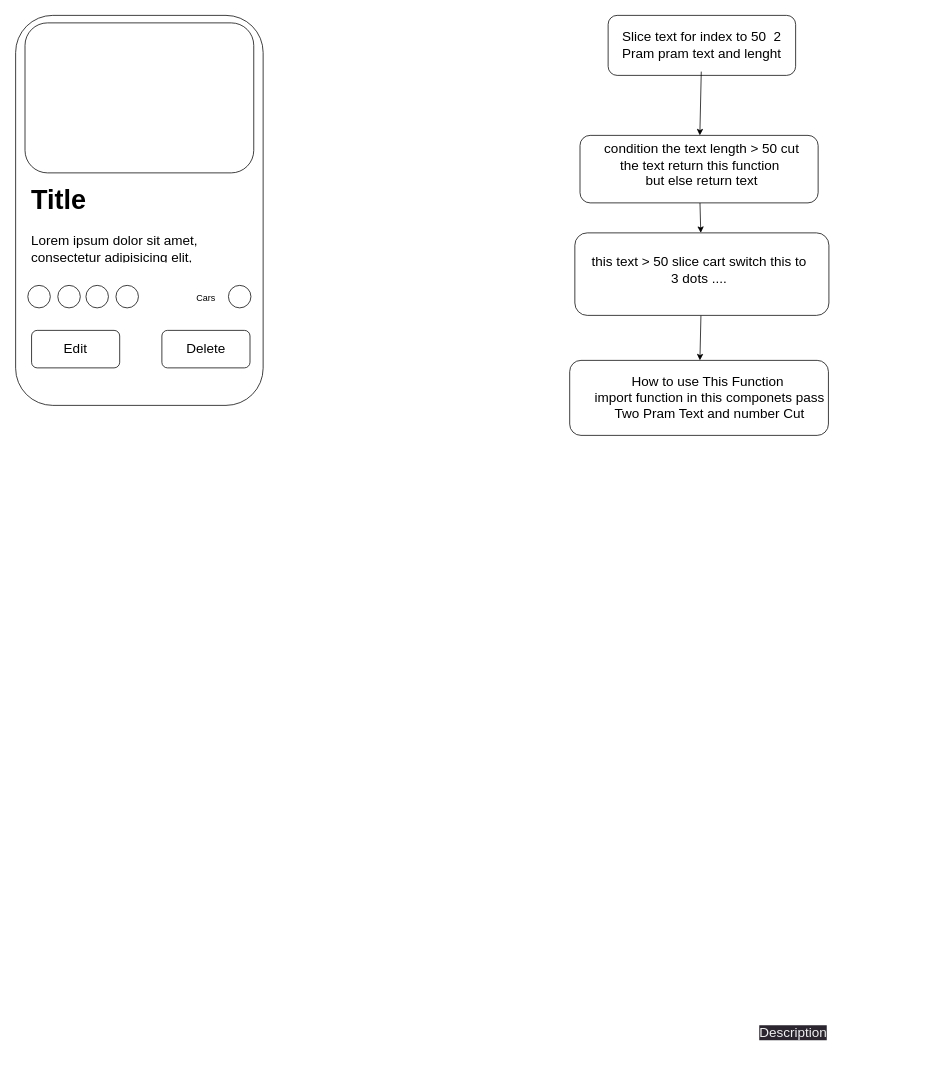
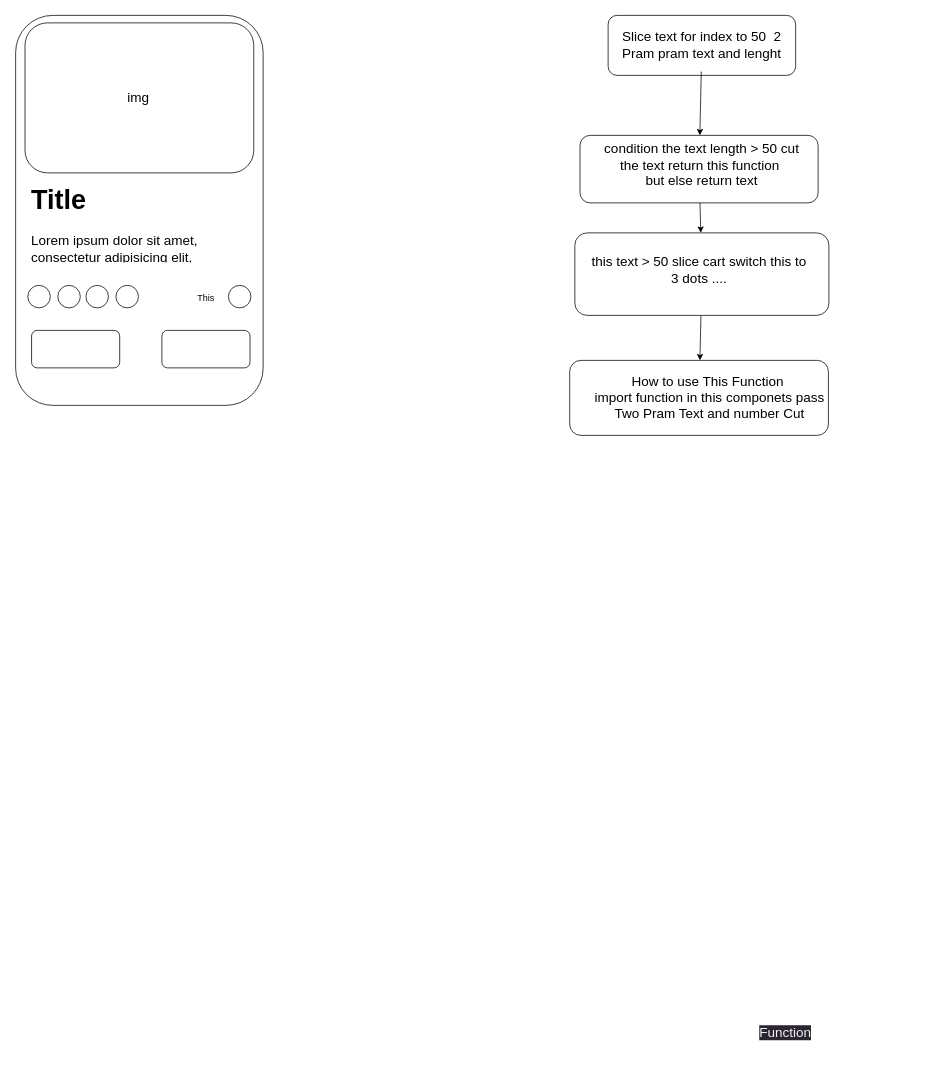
  <mxCell id="0" />
  <mxCell id="1" parent="0" />
- <mxCell id="2" value="&lt;span style=&quot;color: rgb(240, 240, 240); font-family: Helvetica; font-size: 18px; font-style: normal; font-variant-ligatures: normal; font-variant-caps: normal; font-weight: 400; letter-spacing: normal; orphans: 2; text-align: center; text-indent: 0px; text-transform: none; widows: 2; word-spacing: 0px; -webkit-text-stroke-width: 0px; background-color: rgb(42, 37, 47); text-decoration-thickness: initial; text-decoration-style: initial; text-decoration-color: initial; float: none; display: inline !important;&quot;&gt;Description&lt;/span&gt;" style="text;whiteSpace=wrap;html=1;fontSize=18;" parent="1" vertex="1"><mxGeometry x="1010" y="1360" width="210" height="70" as="geometry" /></mxCell>
+ <mxCell id="2" value="&lt;span style=&quot;color: rgb(240, 240, 240); font-family: Helvetica; font-size: 18px; font-style: normal; font-variant-ligatures: normal; font-variant-caps: normal; font-weight: 400; letter-spacing: normal; orphans: 2; text-align: center; text-indent: 0px; text-transform: none; widows: 2; word-spacing: 0px; -webkit-text-stroke-width: 0px; background-color: rgb(42, 37, 47); text-decoration-thickness: initial; text-decoration-style: initial; text-decoration-color: initial; float: none; display: inline !important;&quot;&gt;Function&lt;/span&gt;" style="text;whiteSpace=wrap;html=1;fontSize=18;" parent="1" vertex="1"><mxGeometry x="1010" y="1360" width="210" height="70" as="geometry" /></mxCell>
  <mxCell id="3" value="" style="rounded=1;whiteSpace=wrap;html=1;fontSize=18;" parent="1" vertex="1"><mxGeometry x="20" y="20" width="330" height="520" as="geometry" /></mxCell>
  <mxCell id="4" value="" style="rounded=1;whiteSpace=wrap;html=1;fontSize=18;" parent="1" vertex="1"><mxGeometry x="32.5" y="30" width="305" height="200" as="geometry" /></mxCell>
+ <mxCell id="5" value="img" style="text;html=1;strokeColor=none;fillColor=none;align=center;verticalAlign=middle;whiteSpace=wrap;rounded=0;fontSize=18;" parent="1" vertex="1"><mxGeometry x="153.75" y="115" width="60" height="30" as="geometry" /></mxCell>
  <mxCell id="6" value="&lt;h1&gt;Title&lt;/h1&gt;&lt;p&gt;Lorem ipsum dolor sit amet, consectetur adipisicing elit, sed do eiusmod tempor incididunt ut labore et dolore magna aliqua.&lt;/p&gt;" style="text;html=1;strokeColor=none;fillColor=none;spacing=5;spacingTop=-20;whiteSpace=wrap;overflow=hidden;rounded=0;fontSize=18;" parent="1" vertex="1"><mxGeometry x="36.25" y="230" width="237.5" height="120" as="geometry" /></mxCell>
  <mxCell id="7" value="" style="ellipse;whiteSpace=wrap;html=1;aspect=fixed;fontSize=18;" parent="1" vertex="1"><mxGeometry x="36.25" y="380" width="30" height="30" as="geometry" /></mxCell>
  <mxCell id="8" value="" style="ellipse;whiteSpace=wrap;html=1;aspect=fixed;fontSize=18;" parent="1" vertex="1"><mxGeometry x="76.25" y="380" width="30" height="30" as="geometry" /></mxCell>
  <mxCell id="9" value="" style="ellipse;whiteSpace=wrap;html=1;aspect=fixed;fontSize=18;" parent="1" vertex="1"><mxGeometry x="153.75" y="380" width="30" height="30" as="geometry" /></mxCell>
  <mxCell id="10" value="" style="ellipse;whiteSpace=wrap;html=1;aspect=fixed;fontSize=18;" parent="1" vertex="1"><mxGeometry x="113.75" y="380" width="30" height="30" as="geometry" /></mxCell>
- <mxCell id="11" value="&lt;font style=&quot;font-size: 12px;&quot;&gt;Cars&lt;/font&gt;" style="text;html=1;strokeColor=none;fillColor=none;align=center;verticalAlign=middle;whiteSpace=wrap;rounded=0;fontSize=18;" parent="1" vertex="1"><mxGeometry x="243.75" y="380" width="60" height="30" as="geometry" /></mxCell>
+ <mxCell id="11" value="&lt;font style=&quot;font-size: 12px;&quot;&gt;This&lt;/font&gt;" style="text;html=1;strokeColor=none;fillColor=none;align=center;verticalAlign=middle;whiteSpace=wrap;rounded=0;fontSize=18;" parent="1" vertex="1"><mxGeometry x="243.75" y="380" width="60" height="30" as="geometry" /></mxCell>
  <mxCell id="12" value="" style="ellipse;whiteSpace=wrap;html=1;aspect=fixed;fontSize=18;" parent="1" vertex="1"><mxGeometry x="303.75" y="380" width="30" height="30" as="geometry" /></mxCell>
  <mxCell id="13" value="" style="rounded=1;whiteSpace=wrap;html=1;fontSize=12;" parent="1" vertex="1"><mxGeometry x="41.25" y="440" width="117.5" height="50" as="geometry" /></mxCell>
  <mxCell id="14" value="" style="rounded=1;whiteSpace=wrap;html=1;fontSize=12;" parent="1" vertex="1"><mxGeometry x="215" y="440" width="117.5" height="50" as="geometry" /></mxCell>
- <mxCell id="15" value="&lt;font style=&quot;font-size: 18px;&quot;&gt;Delete&lt;/font&gt;" style="text;html=1;strokeColor=none;fillColor=none;align=center;verticalAlign=middle;whiteSpace=wrap;rounded=0;fontSize=12;" parent="1" vertex="1"><mxGeometry x="243.75" y="450" width="60" height="30" as="geometry" /></mxCell>
- <mxCell id="16" value="&lt;font style=&quot;font-size: 18px;&quot;&gt;Edit&lt;/font&gt;" style="text;html=1;strokeColor=none;fillColor=none;align=center;verticalAlign=middle;whiteSpace=wrap;rounded=0;fontSize=12;" parent="1" vertex="1"><mxGeometry x="70" y="450" width="60" height="30" as="geometry" /></mxCell>
  <mxCell id="17" value="" style="rounded=1;whiteSpace=wrap;html=1;" vertex="1" parent="1"><mxGeometry x="810" y="20" width="250" height="80" as="geometry" /></mxCell>
  <mxCell id="18" style="edgeStyle=none;html=1;fontSize=18;" edge="1" parent="1" source="19" target="21"><mxGeometry relative="1" as="geometry"><mxPoint x="935" y="230" as="targetPoint" /></mxGeometry></mxCell>
  <mxCell id="19" value="&lt;span style=&quot;font-size: 18px;&quot;&gt;Slice text for index to 50&amp;nbsp; 2 Pram pram text and lenght&lt;/span&gt;" style="text;html=1;strokeColor=none;fillColor=none;align=center;verticalAlign=middle;whiteSpace=wrap;rounded=0;" vertex="1" parent="1"><mxGeometry x="810" y="25" width="250" height="70" as="geometry" /></mxCell>
  <mxCell id="20" style="edgeStyle=none;html=1;fontSize=18;" edge="1" parent="1" source="21" target="24"><mxGeometry relative="1" as="geometry"><mxPoint x="931.25" y="360" as="targetPoint" /></mxGeometry></mxCell>
  <mxCell id="21" value="" style="rounded=1;whiteSpace=wrap;html=1;fontSize=18;" vertex="1" parent="1"><mxGeometry x="772.5" y="180" width="317.5" height="90" as="geometry" /></mxCell>
  <mxCell id="22" value="condition the text length &amp;gt; 50 cut the text return this function&amp;nbsp;&lt;br&gt;but else return text" style="text;html=1;strokeColor=none;fillColor=none;align=center;verticalAlign=middle;whiteSpace=wrap;rounded=0;fontSize=18;" vertex="1" parent="1"><mxGeometry x="795" y="180" width="280" height="80" as="geometry" /></mxCell>
  <mxCell id="23" style="edgeStyle=none;html=1;fontSize=18;" edge="1" parent="1" source="24" target="26"><mxGeometry relative="1" as="geometry"><mxPoint x="935.005" y="510" as="targetPoint" /></mxGeometry></mxCell>
  <mxCell id="24" value="" style="rounded=1;whiteSpace=wrap;html=1;fontSize=18;" vertex="1" parent="1"><mxGeometry x="765.63" y="310" width="338.75" height="110" as="geometry" /></mxCell>
  <mxCell id="25" value="this text &amp;gt; 50 slice cart switch this to 3 dots ...." style="text;html=1;strokeColor=none;fillColor=none;align=center;verticalAlign=middle;whiteSpace=wrap;rounded=0;fontSize=18;" vertex="1" parent="1"><mxGeometry x="781.88" y="320" width="298.75" height="80" as="geometry" /></mxCell>
  <mxCell id="26" value="" style="rounded=1;whiteSpace=wrap;html=1;fontSize=18;" vertex="1" parent="1"><mxGeometry x="758.75" y="480" width="344.99" height="100" as="geometry" /></mxCell>
  <mxCell id="27" value="How to use This Function&amp;nbsp;&lt;br&gt;import function in this componets pass Two Pram Text and number Cut" style="text;html=1;strokeColor=none;fillColor=none;align=center;verticalAlign=middle;whiteSpace=wrap;rounded=0;fontSize=18;" vertex="1" parent="1"><mxGeometry x="772.5" y="480" width="344.99" height="100" as="geometry" /></mxCell>
